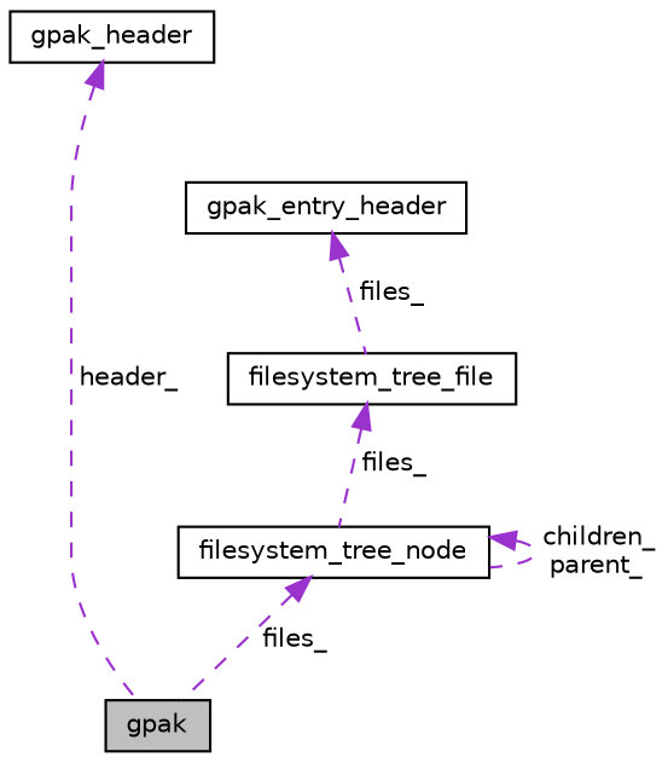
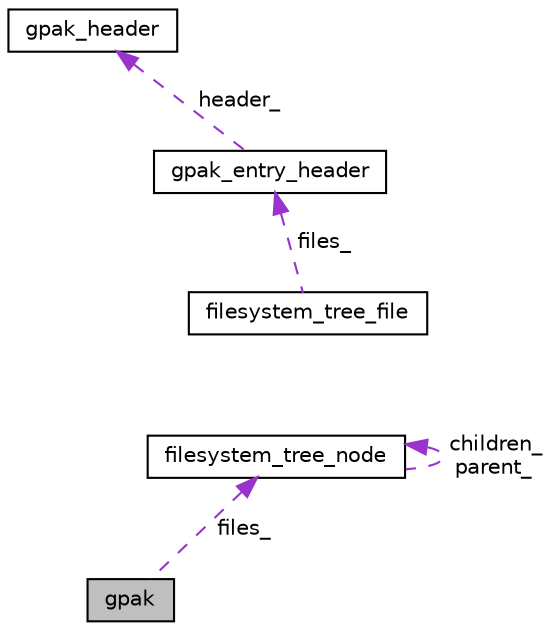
  digraph {
    node [color=black fillcolor=white fontname=Helvetica fontsize=10 shape=record style=filled]
    edge [color=darkorchid3 dir=back fontname=Helvetica fontsize=10 labelfontname=Helvetica labelfontsize=10 style=dashed]
    n1 [fillcolor=grey75 fontcolor=black height=0.2 label=gpak width=0.4]
    n2 [height=0.2 label=filesystem_tree_node width=0.4]
    n3 [height=0.2 label=filesystem_tree_file width=0.4]
    n4 [height=0.2 label=gpak_entry_header width=0.4]
    n5 [height=0.2 label=gpak_header width=0.4]
    n2 -> n1 [label=" files_"]
    n2 -> n2 [label=" children_\nparent_"]
-   n3 -> n2 [label=" files_"]
    n4 -> n3 [label=" files_"]
-   n5 -> n1 [label=" header_"]
+   n5 -> n4 [label=" header_"]
  }
